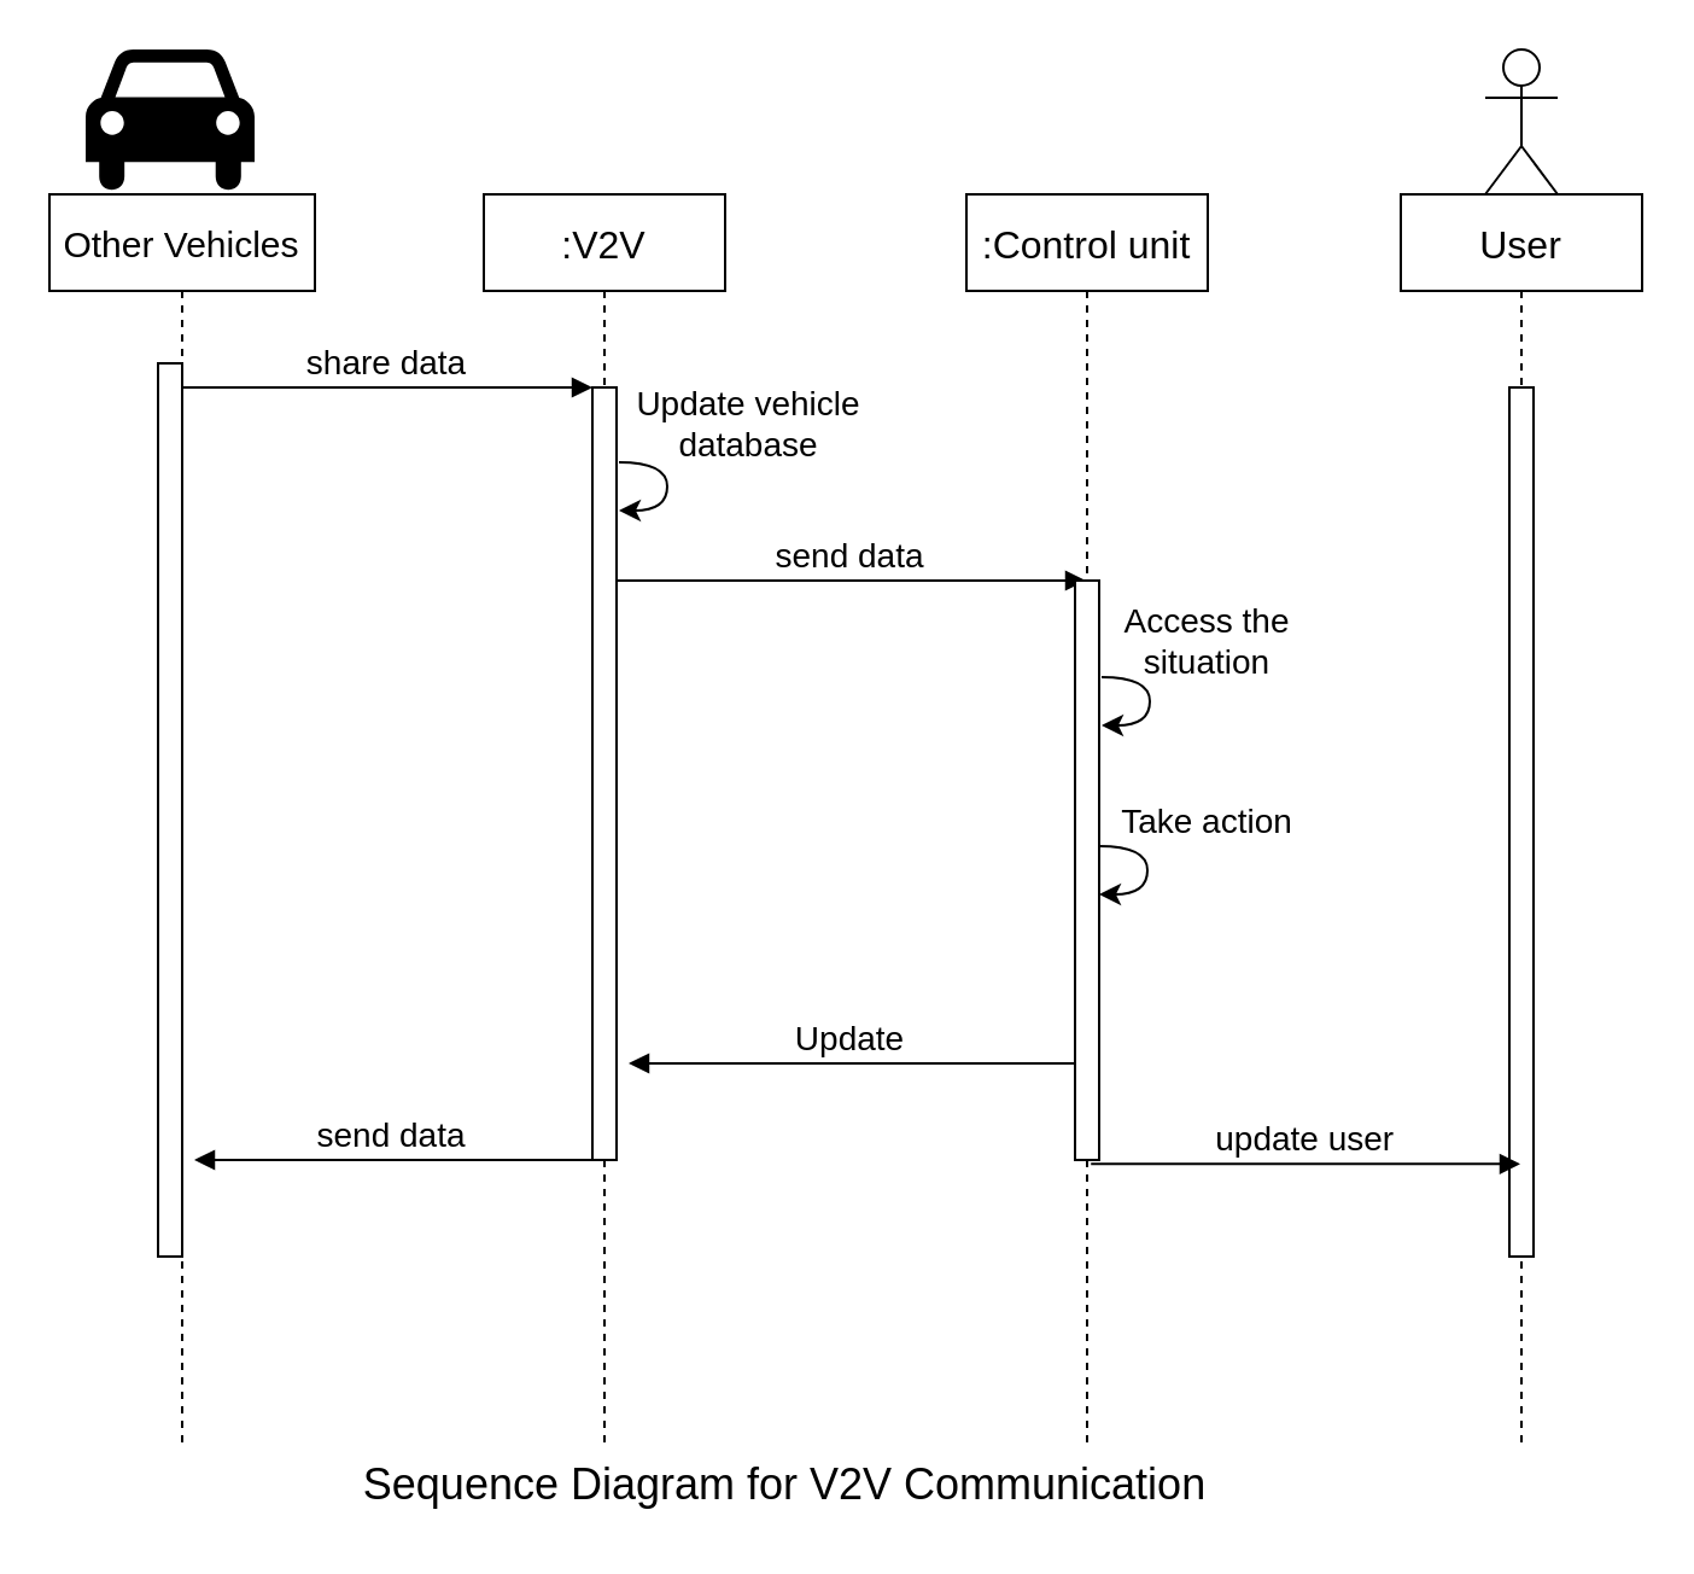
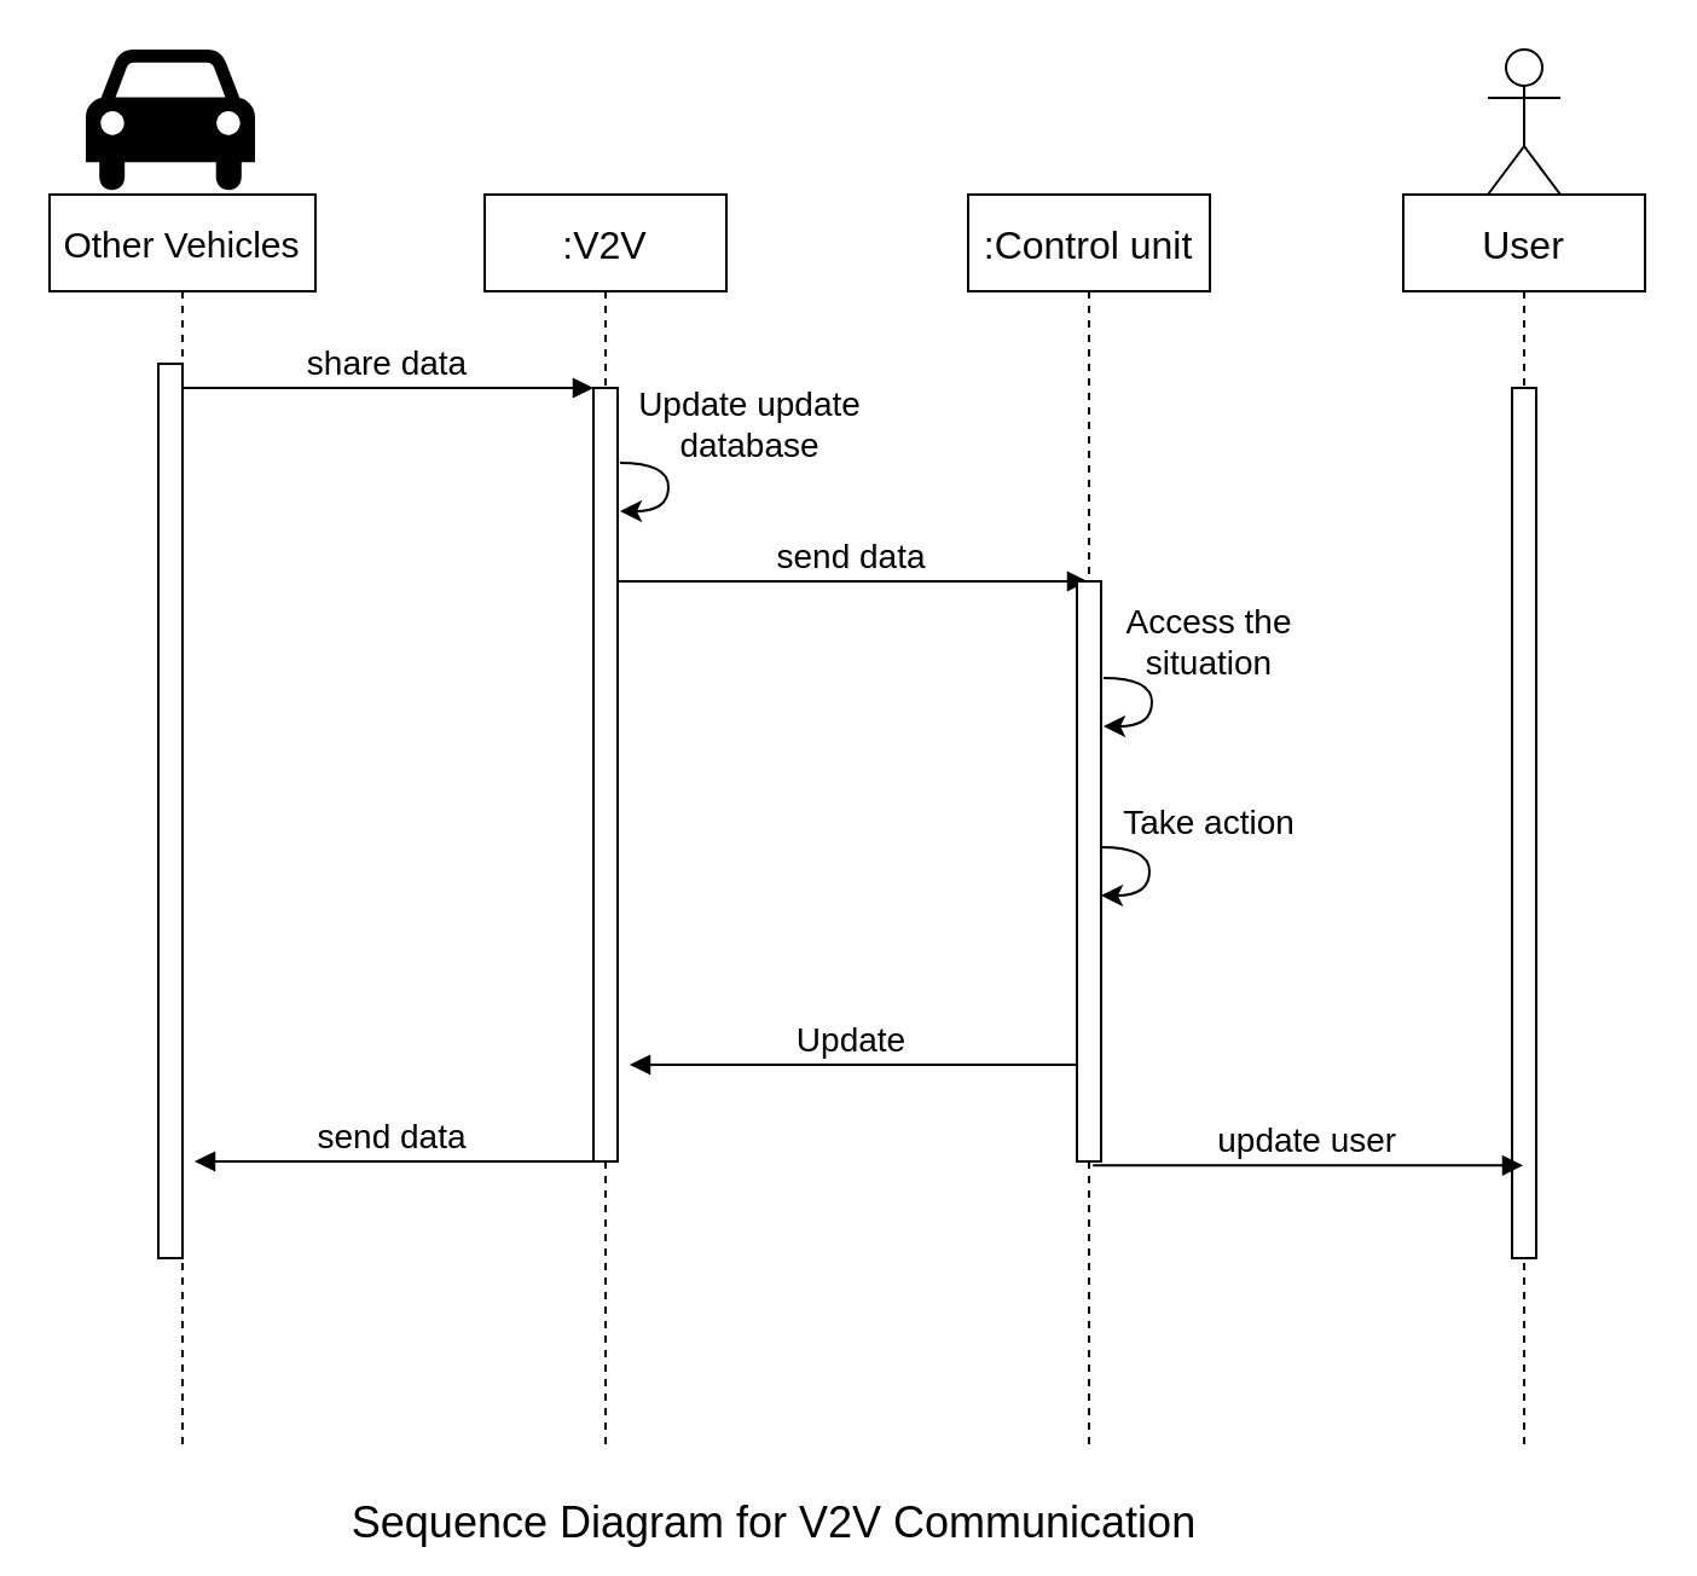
  <mxCell id="0" />
  <mxCell id="1" parent="0" />
  <mxCell id="2" value="Other Vehicles" style="shape=umlLifeline;perimeter=lifelinePerimeter;container=1;collapsible=0;recursiveResize=0;rounded=0;shadow=0;strokeWidth=1;fontSize=15;" parent="1" vertex="1"><mxGeometry x="20" y="80" width="110" height="520" as="geometry" /></mxCell>
  <mxCell id="3" value="" style="points=[];perimeter=orthogonalPerimeter;rounded=0;shadow=0;strokeWidth=1;fontSize=14;" parent="2" vertex="1"><mxGeometry x="45" y="70" width="10" height="370" as="geometry" /></mxCell>
  <mxCell id="4" value=":V2V" style="shape=umlLifeline;perimeter=lifelinePerimeter;container=1;collapsible=0;recursiveResize=0;rounded=0;shadow=0;strokeWidth=1;fontSize=16;" parent="1" vertex="1"><mxGeometry x="200" y="80" width="100" height="520" as="geometry" /></mxCell>
  <mxCell id="5" value="" style="points=[];perimeter=orthogonalPerimeter;rounded=0;shadow=0;strokeWidth=1;fontSize=14;" parent="4" vertex="1"><mxGeometry x="45" y="80" width="10" height="320" as="geometry" /></mxCell>
  <mxCell id="6" value="send data" style="verticalAlign=bottom;endArrow=block;shadow=0;strokeWidth=1;fontSize=14;" parent="4" target="10" edge="1"><mxGeometry relative="1" as="geometry"><mxPoint x="55" y="160" as="sourcePoint" /><mxPoint x="225" y="160" as="targetPoint" /></mxGeometry></mxCell>
  <mxCell id="7" value="send data" style="verticalAlign=bottom;endArrow=block;entryX=1;entryY=0;shadow=0;strokeWidth=1;fontSize=14;" parent="4" edge="1"><mxGeometry relative="1" as="geometry"><mxPoint x="45" y="400" as="sourcePoint" /><mxPoint x="-120" y="400" as="targetPoint" /></mxGeometry></mxCell>
  <mxCell id="8" value="share data" style="verticalAlign=bottom;endArrow=block;entryX=0;entryY=0;shadow=0;strokeWidth=1;fontSize=14;" parent="1" source="3" target="5" edge="1"><mxGeometry relative="1" as="geometry"><mxPoint x="175" y="160" as="sourcePoint" /></mxGeometry></mxCell>
  <mxCell id="9" value="" style="shape=mxgraph.signs.transportation.car_4;html=1;pointerEvents=1;fillColor=#000000;strokeColor=none;verticalLabelPosition=bottom;verticalAlign=top;align=center;sketch=0;fontSize=14;" parent="1" vertex="1"><mxGeometry x="35" y="20" width="70" height="60" as="geometry" /></mxCell>
  <mxCell id="10" value=":Control unit" style="shape=umlLifeline;perimeter=lifelinePerimeter;container=1;collapsible=0;recursiveResize=0;rounded=0;shadow=0;strokeWidth=1;fontSize=16;" parent="1" vertex="1"><mxGeometry x="400" y="80" width="100" height="520" as="geometry" /></mxCell>
  <mxCell id="11" value="" style="points=[];perimeter=orthogonalPerimeter;rounded=0;shadow=0;strokeWidth=1;fontSize=14;" parent="10" vertex="1"><mxGeometry x="45" y="160" width="10" height="240" as="geometry" /></mxCell>
  <mxCell id="12" value="Update" style="verticalAlign=bottom;endArrow=block;shadow=0;strokeWidth=1;fontSize=14;" parent="10" edge="1"><mxGeometry relative="1" as="geometry"><mxPoint x="45" y="360" as="sourcePoint" /><mxPoint x="-140" y="360" as="targetPoint" /></mxGeometry></mxCell>
  <mxCell id="13" value="User" style="shape=umlLifeline;perimeter=lifelinePerimeter;container=1;collapsible=0;recursiveResize=0;rounded=0;shadow=0;strokeWidth=1;fontSize=16;" parent="1" vertex="1"><mxGeometry x="580" y="80" width="100" height="520" as="geometry" /></mxCell>
  <mxCell id="14" value="" style="points=[];perimeter=orthogonalPerimeter;rounded=0;shadow=0;strokeWidth=1;fontSize=14;" parent="13" vertex="1"><mxGeometry x="45" y="80" width="10" height="360" as="geometry" /></mxCell>
  <mxCell id="15" value="" style="shape=umlActor;verticalLabelPosition=bottom;verticalAlign=top;html=1;outlineConnect=0;fontSize=14;" parent="1" vertex="1"><mxGeometry x="615" y="20" width="30" height="60" as="geometry" /></mxCell>
  <mxCell id="16" value="" style="curved=1;endArrow=classic;html=1;rounded=0;fontSize=14;" parent="1" edge="1"><mxGeometry width="50" height="50" relative="1" as="geometry"><mxPoint x="256" y="191" as="sourcePoint" /><mxPoint x="256" y="211" as="targetPoint" /><Array as="points"><mxPoint x="276" y="191" /><mxPoint x="276" y="211" /></Array></mxGeometry></mxCell>
- <mxCell id="17" value="&lt;font style=&quot;font-size: 14px;&quot;&gt;Update vehicle database&lt;/font&gt;" style="text;html=1;strokeColor=none;fillColor=none;align=center;verticalAlign=middle;whiteSpace=wrap;rounded=0;fontSize=14;" parent="1" vertex="1"><mxGeometry x="250" y="160" width="120" height="30" as="geometry" /></mxCell>
+ <mxCell id="17" value="&lt;font style=&quot;font-size: 14px;&quot;&gt;Update update database&lt;/font&gt;" style="text;html=1;strokeColor=none;fillColor=none;align=center;verticalAlign=middle;whiteSpace=wrap;rounded=0;fontSize=14;" parent="1" vertex="1"><mxGeometry x="250" y="160" width="120" height="30" as="geometry" /></mxCell>
  <mxCell id="18" value="" style="curved=1;endArrow=classic;html=1;rounded=0;fontSize=14;" parent="1" edge="1"><mxGeometry width="50" height="50" relative="1" as="geometry"><mxPoint x="456" y="280" as="sourcePoint" /><mxPoint x="456" y="300" as="targetPoint" /><Array as="points"><mxPoint x="476" y="280" /><mxPoint x="476" y="300" /></Array></mxGeometry></mxCell>
  <mxCell id="19" value="" style="curved=1;endArrow=classic;html=1;rounded=0;fontSize=14;" parent="1" edge="1"><mxGeometry width="50" height="50" relative="1" as="geometry"><mxPoint x="455" y="350" as="sourcePoint" /><mxPoint x="455" y="370" as="targetPoint" /><Array as="points"><mxPoint x="475" y="350" /><mxPoint x="475" y="370" /></Array></mxGeometry></mxCell>
  <mxCell id="20" value="&lt;font style=&quot;font-size: 14px;&quot;&gt;Access the situation&lt;/font&gt;" style="text;html=1;strokeColor=none;fillColor=none;align=center;verticalAlign=middle;whiteSpace=wrap;rounded=0;fontSize=14;" parent="1" vertex="1"><mxGeometry x="450" y="250" width="100" height="30" as="geometry" /></mxCell>
  <mxCell id="21" value="Take action" style="text;html=1;strokeColor=none;fillColor=none;align=center;verticalAlign=middle;whiteSpace=wrap;rounded=0;fontSize=14;" parent="1" vertex="1"><mxGeometry x="460" y="325" width="80" height="30" as="geometry" /></mxCell>
  <mxCell id="22" value="update user" style="verticalAlign=bottom;endArrow=block;shadow=0;strokeWidth=1;exitX=0.661;exitY=1.007;exitDx=0;exitDy=0;exitPerimeter=0;fontSize=14;" parent="1" source="11" target="13" edge="1"><mxGeometry relative="1" as="geometry"><mxPoint x="455" y="460" as="sourcePoint" /><mxPoint x="620" y="470" as="targetPoint" /></mxGeometry></mxCell>
- <mxCell id="23" value="&lt;font style=&quot;font-size: 18px;&quot;&gt;Sequence Diagram for V2V Communication&lt;/font&gt;" style="text;html=1;strokeColor=none;fillColor=none;align=center;verticalAlign=middle;whiteSpace=wrap;rounded=0;fontSize=18;" parent="1" vertex="1"><mxGeometry x="145" y="600" width="360" height="30" as="geometry" /></mxCell>
+ <mxCell id="23" value="&lt;font style=&quot;font-size: 18px;&quot;&gt;Sequence Diagram for V2V Communication&lt;/font&gt;" style="text;html=1;strokeColor=none;fillColor=none;align=center;verticalAlign=middle;whiteSpace=wrap;rounded=0;fontSize=18;" parent="1" vertex="1"><mxGeometry x="140" y="615" width="360" height="30" as="geometry" /></mxCell>
